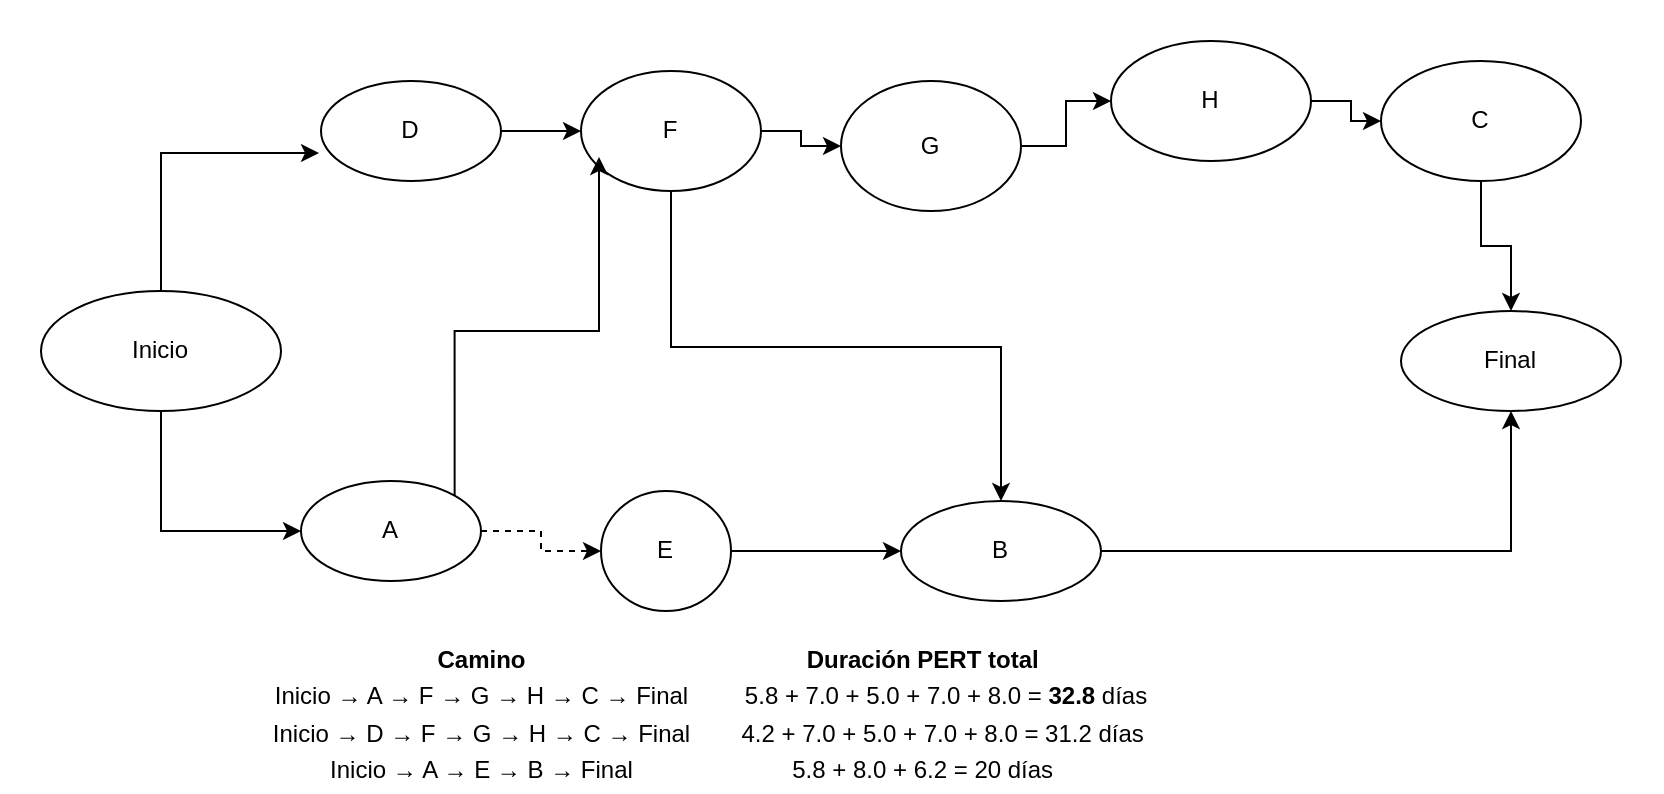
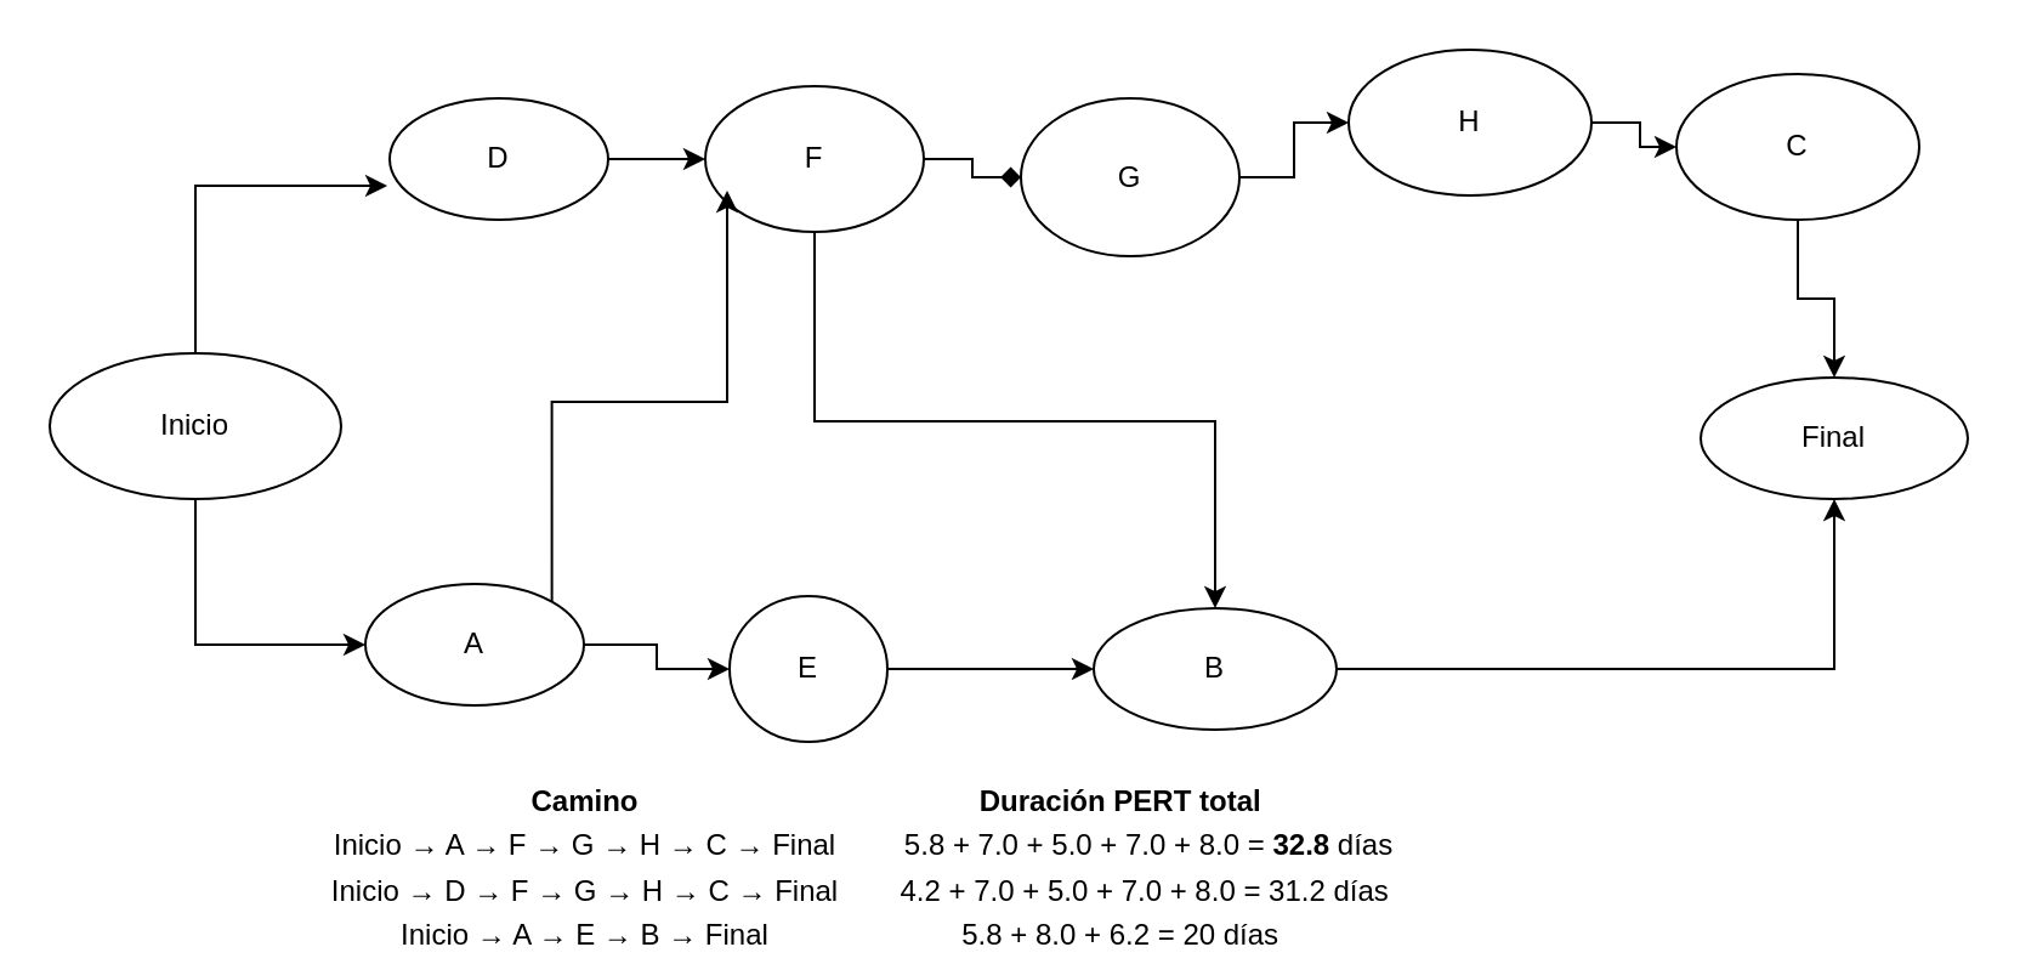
  <mxCell id="0" />
  <mxCell id="1" parent="0" />
  <mxCell id="2" style="edgeStyle=orthogonalEdgeStyle;rounded=0;orthogonalLoop=1;jettySize=auto;html=1;exitX=0.5;exitY=1;exitDx=0;exitDy=0;entryX=0;entryY=0.5;entryDx=0;entryDy=0;" edge="1" parent="1" source="3" target="5"><mxGeometry relative="1" as="geometry" /></mxCell>
  <mxCell id="3" value="Inicio" style="ellipse;whiteSpace=wrap;html=1;" vertex="1" parent="1"><mxGeometry x="20" y="145" width="120" height="60" as="geometry" /></mxCell>
- <mxCell id="4" style="edgeStyle=orthogonalEdgeStyle;rounded=0;orthogonalLoop=1;jettySize=auto;html=1;exitX=1;exitY=0.5;exitDx=0;exitDy=0;dashed=1;" edge="1" parent="1" source="5" target="9"><mxGeometry relative="1" as="geometry" /></mxCell>
+ <mxCell id="4" style="edgeStyle=orthogonalEdgeStyle;rounded=0;orthogonalLoop=1;jettySize=auto;html=1;exitX=1;exitY=0.5;exitDx=0;exitDy=0;" edge="1" parent="1" source="5" target="9"><mxGeometry relative="1" as="geometry" /></mxCell>
  <mxCell id="5" value="A" style="ellipse;whiteSpace=wrap;html=1;" vertex="1" parent="1"><mxGeometry x="150" y="240" width="90" height="50" as="geometry" /></mxCell>
  <mxCell id="6" style="edgeStyle=orthogonalEdgeStyle;rounded=0;orthogonalLoop=1;jettySize=auto;html=1;exitX=1;exitY=0.5;exitDx=0;exitDy=0;entryX=0;entryY=0.5;entryDx=0;entryDy=0;" edge="1" parent="1" source="7" target="12"><mxGeometry relative="1" as="geometry" /></mxCell>
  <mxCell id="7" value="D" style="ellipse;whiteSpace=wrap;html=1;" vertex="1" parent="1"><mxGeometry x="160" y="40" width="90" height="50" as="geometry" /></mxCell>
  <mxCell id="8" style="edgeStyle=orthogonalEdgeStyle;rounded=0;orthogonalLoop=1;jettySize=auto;html=1;exitX=1;exitY=0.5;exitDx=0;exitDy=0;" edge="1" parent="1" source="9" target="14"><mxGeometry relative="1" as="geometry" /></mxCell>
  <mxCell id="9" value="E" style="ellipse;whiteSpace=wrap;html=1;" vertex="1" parent="1"><mxGeometry x="300" y="245" width="65" height="60" as="geometry" /></mxCell>
- <mxCell id="10" style="edgeStyle=orthogonalEdgeStyle;rounded=0;orthogonalLoop=1;jettySize=auto;html=1;exitX=1;exitY=0.5;exitDx=0;exitDy=0;entryX=0;entryY=0.5;entryDx=0;entryDy=0;" edge="1" parent="1" source="12" target="16"><mxGeometry relative="1" as="geometry" /></mxCell>
+ <mxCell id="10" style="edgeStyle=orthogonalEdgeStyle;rounded=0;orthogonalLoop=1;jettySize=auto;html=1;exitX=1;exitY=0.5;exitDx=0;exitDy=0;entryX=0;entryY=0.5;entryDx=0;entryDy=0;endArrow=diamond;" edge="1" parent="1" source="12" target="16"><mxGeometry relative="1" as="geometry" /></mxCell>
  <mxCell id="11" style="edgeStyle=orthogonalEdgeStyle;rounded=0;orthogonalLoop=1;jettySize=auto;html=1;exitX=0.5;exitY=1;exitDx=0;exitDy=0;" edge="1" parent="1" source="12" target="14"><mxGeometry relative="1" as="geometry"><Array as="points"><mxPoint x="335" y="173" /><mxPoint x="500" y="173" /></Array></mxGeometry></mxCell>
  <mxCell id="12" value="F" style="ellipse;whiteSpace=wrap;html=1;" vertex="1" parent="1"><mxGeometry x="290" y="35" width="90" height="60" as="geometry" /></mxCell>
  <mxCell id="13" style="edgeStyle=orthogonalEdgeStyle;rounded=0;orthogonalLoop=1;jettySize=auto;html=1;exitX=1;exitY=0.5;exitDx=0;exitDy=0;entryX=0.5;entryY=1;entryDx=0;entryDy=0;" edge="1" parent="1" source="14" target="21"><mxGeometry relative="1" as="geometry" /></mxCell>
  <mxCell id="14" value="B" style="ellipse;whiteSpace=wrap;html=1;" vertex="1" parent="1"><mxGeometry x="450" y="250" width="100" height="50" as="geometry" /></mxCell>
  <mxCell id="15" value="" style="edgeStyle=orthogonalEdgeStyle;rounded=0;orthogonalLoop=1;jettySize=auto;html=1;" edge="1" parent="1" source="16" target="20"><mxGeometry relative="1" as="geometry" /></mxCell>
  <mxCell id="16" value="G" style="ellipse;whiteSpace=wrap;html=1;" vertex="1" parent="1"><mxGeometry x="420" y="40" width="90" height="65" as="geometry" /></mxCell>
  <mxCell id="17" value="" style="edgeStyle=orthogonalEdgeStyle;rounded=0;orthogonalLoop=1;jettySize=auto;html=1;" edge="1" parent="1" source="18" target="21"><mxGeometry relative="1" as="geometry" /></mxCell>
  <mxCell id="18" value="C" style="ellipse;whiteSpace=wrap;html=1;" vertex="1" parent="1"><mxGeometry x="690" y="30" width="100" height="60" as="geometry" /></mxCell>
  <mxCell id="19" value="" style="edgeStyle=orthogonalEdgeStyle;rounded=0;orthogonalLoop=1;jettySize=auto;html=1;" edge="1" parent="1" source="20" target="18"><mxGeometry relative="1" as="geometry" /></mxCell>
  <mxCell id="20" value="H" style="ellipse;whiteSpace=wrap;html=1;" vertex="1" parent="1"><mxGeometry x="555" y="20" width="100" height="60" as="geometry" /></mxCell>
  <mxCell id="21" value="Final" style="ellipse;whiteSpace=wrap;html=1;" vertex="1" parent="1"><mxGeometry x="700" y="155" width="110" height="50" as="geometry" /></mxCell>
  <mxCell id="22" style="edgeStyle=orthogonalEdgeStyle;rounded=0;orthogonalLoop=1;jettySize=auto;html=1;exitX=0.5;exitY=0;exitDx=0;exitDy=0;entryX=-0.011;entryY=0.72;entryDx=0;entryDy=0;entryPerimeter=0;" edge="1" parent="1" source="3" target="7"><mxGeometry relative="1" as="geometry" /></mxCell>
  <mxCell id="23" value="&lt;br&gt;&lt;table&gt;&lt;thead&gt;&lt;tr&gt;&lt;th&gt;Camino&lt;/th&gt;&lt;th&gt;Duración PERT total&lt;/th&gt;&lt;/tr&gt;&lt;/thead&gt;&lt;tbody&gt;&lt;tr&gt;&lt;td&gt;Inicio → A → F → G → H → C → Final&lt;/td&gt;&lt;td&gt;&amp;nbsp; &amp;nbsp; &amp;nbsp; &amp;nbsp;5.8 + 7.0 + 5.0 + 7.0 + 8.0 = &lt;strong&gt;32.8&lt;/strong&gt; días&lt;/td&gt;&lt;/tr&gt;&lt;tr&gt;&lt;td&gt;Inicio → D → F → G → H → C → Final&lt;/td&gt;&lt;td&gt;&amp;nbsp; &amp;nbsp; &amp;nbsp; 4.2 + 7.0 + 5.0 + 7.0 + 8.0 = 31.2 días&lt;/td&gt;&lt;/tr&gt;&lt;tr&gt;&lt;td&gt;Inicio → A → E → B → Final&lt;/td&gt;&lt;td&gt;5.8 + 8.0 + 6.2 = 20 días&lt;br&gt;&lt;/td&gt;&lt;/tr&gt;&lt;/tbody&gt;&lt;/table&gt;" style="text;html=1;align=center;verticalAlign=middle;whiteSpace=wrap;rounded=0;" vertex="1" parent="1"><mxGeometry x="60" y="335" width="590" height="30" as="geometry" /></mxCell>
  <mxCell id="24" style="edgeStyle=orthogonalEdgeStyle;rounded=0;orthogonalLoop=1;jettySize=auto;html=1;exitX=1;exitY=0;exitDx=0;exitDy=0;entryX=0.1;entryY=0.717;entryDx=0;entryDy=0;entryPerimeter=0;" edge="1" parent="1" source="5" target="12"><mxGeometry relative="1" as="geometry"><Array as="points"><mxPoint x="227" y="165" /><mxPoint x="299" y="165" /></Array></mxGeometry></mxCell>
